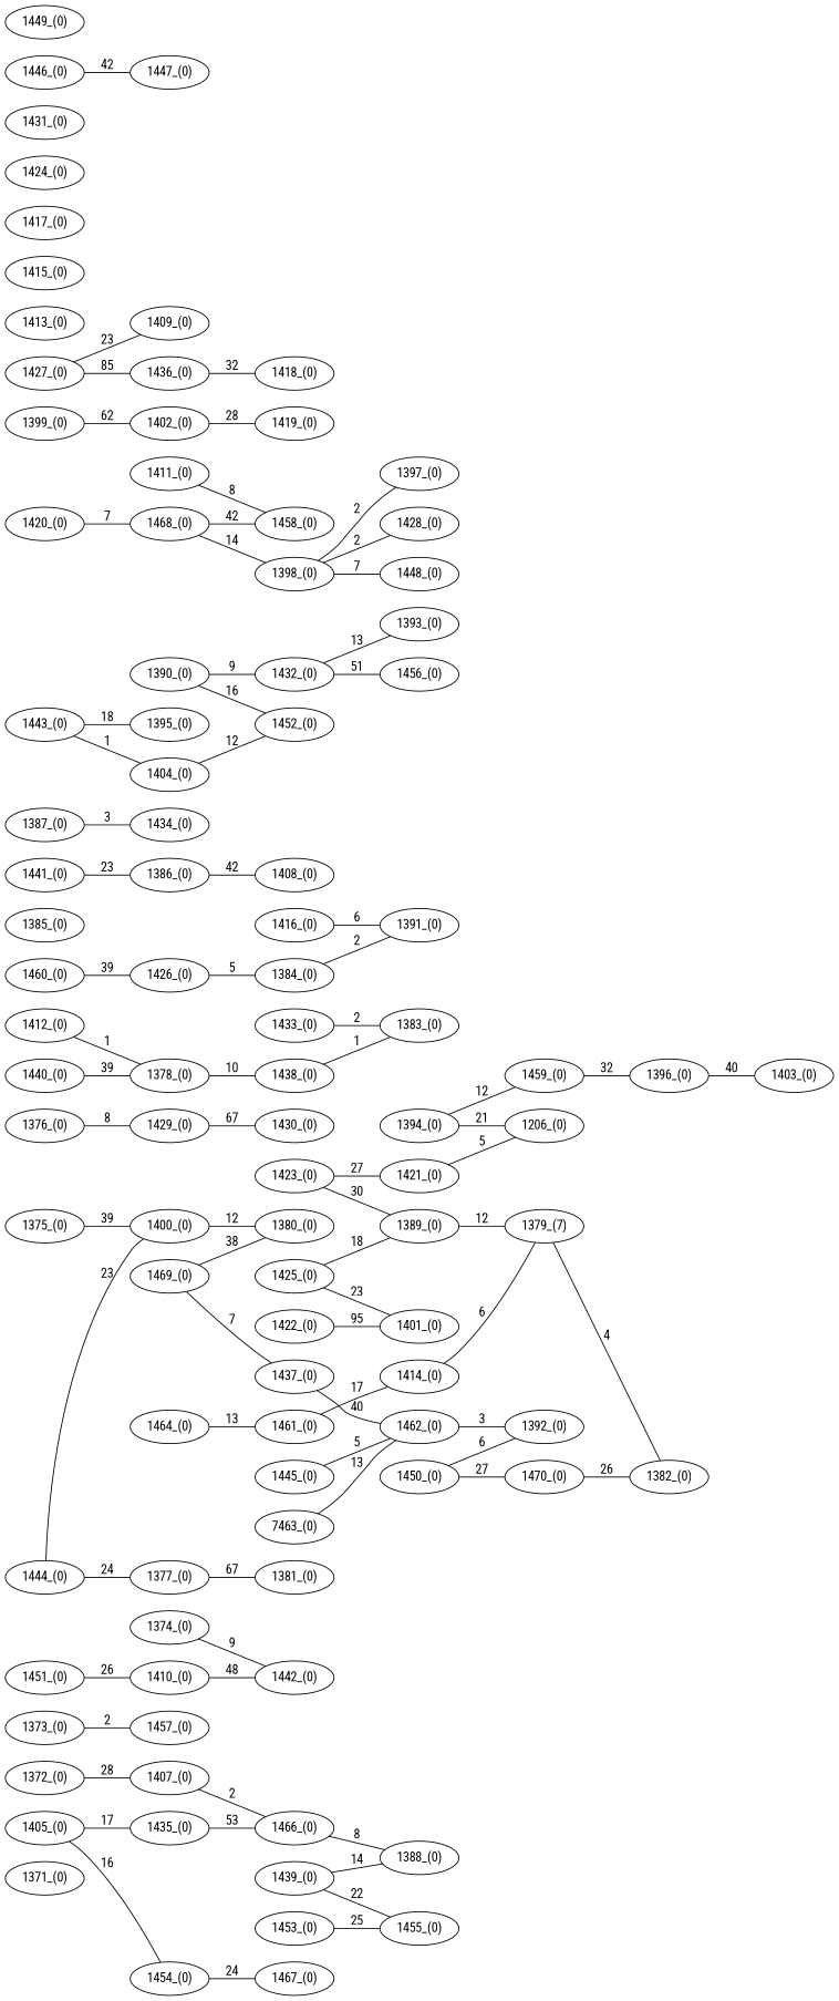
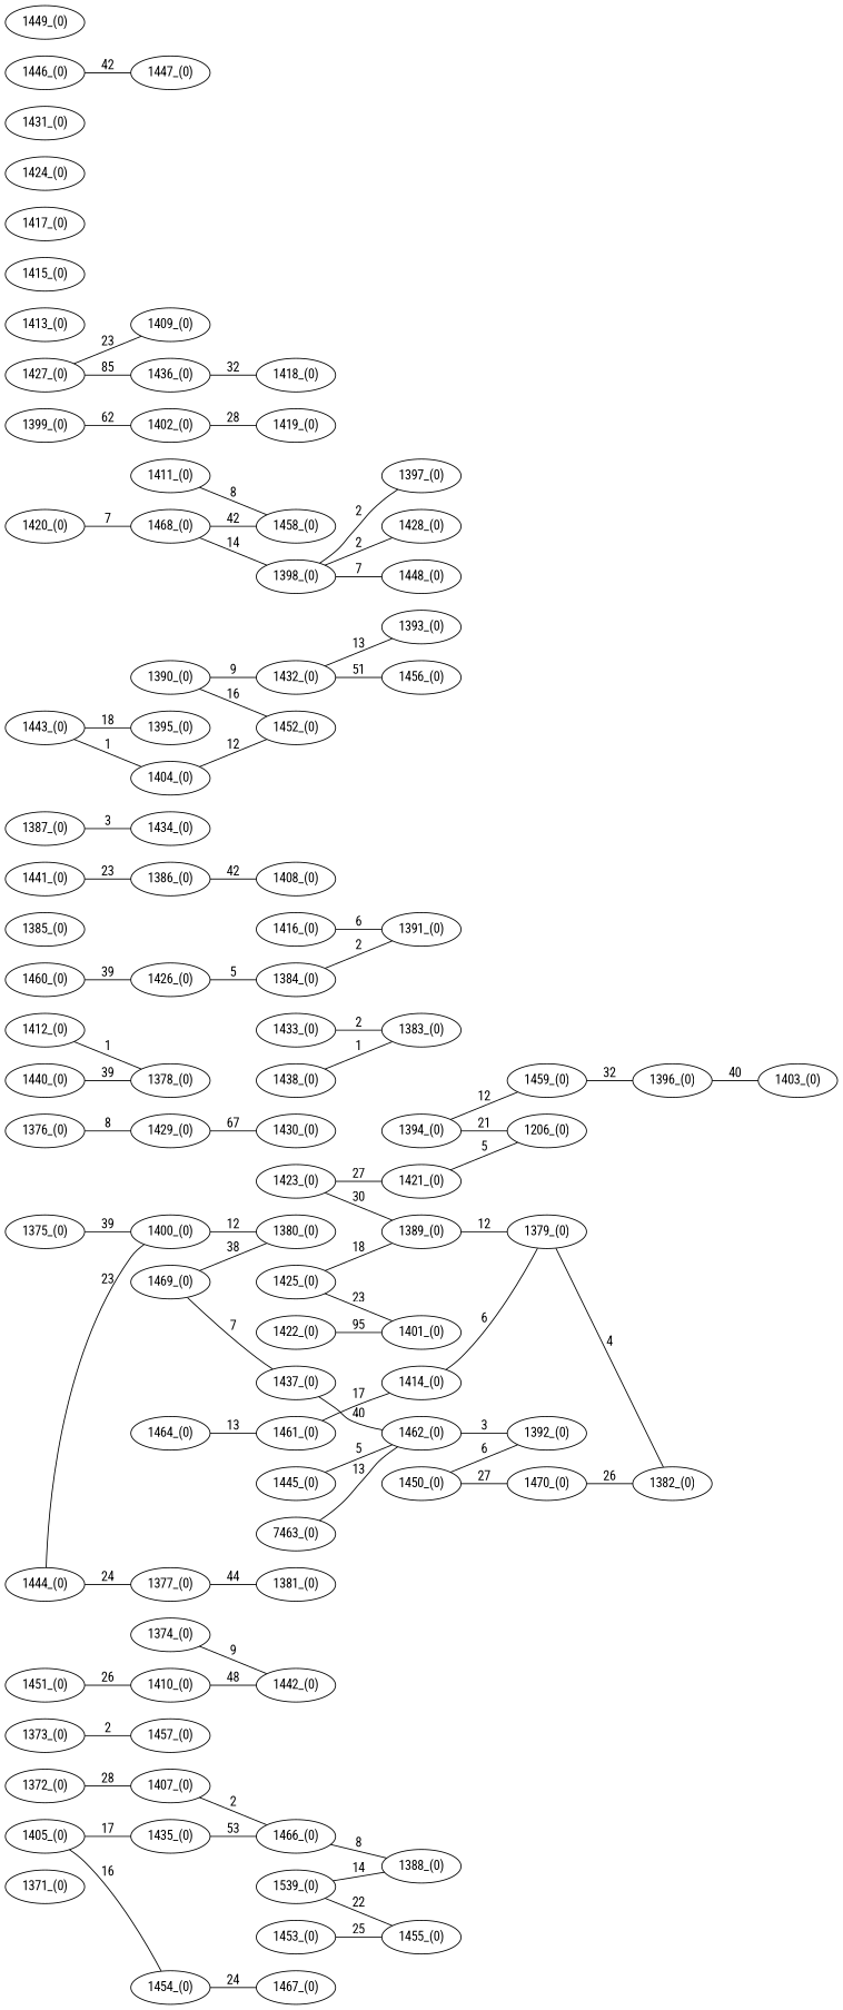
  graph {
    fontname="Roboto Condensed"
    rankdir=LR
    node [fontname="Roboto Condensed" kruskal=51 weight=0]
    edge [fontname="Roboto Condensed" weight=2]
    "1371_(0)" [kruskal=0]
    "1372_(0)" [kruskal=34]
    "1407_(0)" [kruskal=34]
    "1466_(0)" [kruskal=34]
    "1373_(0)" [kruskal=2]
    "1457_(0)" [kruskal=2]
    "1374_(0)" [kruskal=80]
    "1442_(0)" [kruskal=80]
    "1375_(0)"
    "1400_(0)"
    "1469_(0)"
    "1380_(0)"
    "1437_(0)"
    "1376_(0)" [kruskal=5]
    "1429_(0)" [kruskal=5]
    "1430_(0)" [kruskal=5]
    "1377_(0)"
    "1381_(0)"
    "1378_(0)" [kruskal=69]
    "1438_(0)" [kruskal=69]
    "1383_(0)" [kruskal=69]
-   "1379_(0)" [label="1379_(7)"]
+   "1379_(0)"
    "1382_(0)"
    "1384_(0)" [kruskal=89]
    "1391_(0)" [kruskal=89]
    "1385_(0)" [kruskal=14]
    "1386_(0)" [kruskal=70]
    "1408_(0)" [kruskal=70]
    "1387_(0)" [kruskal=16]
    "1434_(0)" [kruskal=16]
    "1388_(0)" [kruskal=34]
    "1389_(0)"
    "1390_(0)" [kruskal=19]
    "1432_(0)" [kruskal=19]
    "1452_(0)" [kruskal=19]
    "1393_(0)" [kruskal=19]
    "1456_(0)" [kruskal=19]
    n38 [label="1206_(0)"]
    "1394_(0)"
    "1459_(0)"
    "1396_(0)"
    "1395_(0)" [kruskal=19]
    "1403_(0)"
    "1397_(0)" [kruskal=49]
    "1398_(0)" [kruskal=49]
    "1428_(0)" [kruskal=49]
    "1448_(0)" [kruskal=49]
    "1399_(0)" [kruskal=28]
    "1402_(0)" [kruskal=28]
    "1419_(0)" [kruskal=28]
    "1404_(0)" [kruskal=19]
    "1405_(0)" [kruskal=34]
    "1435_(0)" [kruskal=34]
    "1454_(0)" [kruskal=34]
    "1467_(0)" [kruskal=34]
    "1409_(0)" [kruskal=56]
    "1410_(0)" [kruskal=80]
    "1411_(0)" [kruskal=49]
    "1458_(0)" [kruskal=49]
    "1412_(0)" [kruskal=69]
    "1413_(0)" [kruskal=42]
    "1414_(0)"
    "1415_(0)" [kruskal=44]
    "1416_(0)" [kruskal=89]
    "1417_(0)" [kruskal=46]
    "1418_(0)" [kruskal=56]
    "1420_(0)" [kruskal=49]
    "1468_(0)" [kruskal=49]
    "1421_(0)"
    "1422_(0)"
    "1401_(0)"
    "1423_(0)"
    "1424_(0)" [kruskal=53]
    "1425_(0)"
    "1426_(0)" [kruskal=89]
    "1427_(0)" [kruskal=56]
    "1436_(0)" [kruskal=56]
    "1431_(0)" [kruskal=60]
    "1433_(0)" [kruskal=69]
    "1462_(0)"
    "1392_(0)"
-   "1439_(0)" [kruskal=34]
+   "1439_(0)" [kruskal=34 label="1539_(0)"]
    "1455_(0)" [kruskal=34]
    "1440_(0)" [kruskal=69]
    "1441_(0)" [kruskal=70]
    "1443_(0)" [kruskal=19]
    "1444_(0)"
    "1445_(0)"
    "1446_(0)" [kruskal=75]
    "1447_(0)" [kruskal=75]
    "1449_(0)" [kruskal=78]
    "1450_(0)"
    "1470_(0)"
    "1451_(0)" [kruskal=80]
    "1453_(0)" [kruskal=34]
    "1460_(0)" [kruskal=89]
    "1461_(0)"
    n98 [label="7463_(0)"]
    "1464_(0)"
    "1372_(0)" -- "1407_(0)" [label=28 weight=28]
    "1407_(0)" -- "1466_(0)" [label=2]
    "1466_(0)" -- "1388_(0)" [label=8 weight=8]
    "1373_(0)" -- "1457_(0)" [label=2]
    "1374_(0)" -- "1442_(0)" [label=9 weight=9]
    "1375_(0)" -- "1400_(0)" [label=39 weight=39]
    "1400_(0)" -- "1380_(0)" [label=12 weight=12]
    "1469_(0)" -- "1380_(0)" [label=38 weight=38]
    "1469_(0)" -- "1437_(0)" [label=7 weight=7]
    "1437_(0)" -- "1462_(0)" [label=40 weight=40]
    "1376_(0)" -- "1429_(0)" [label=8 weight=8]
    "1429_(0)" -- "1430_(0)" [label=67 weight=67]
-   "1377_(0)" -- "1381_(0)" [label=67 weight=44]
-   "1378_(0)" -- "1438_(0)" [label=10 weight=10]
+   "1377_(0)" -- "1381_(0)" [label=44 weight=44]
    "1438_(0)" -- "1383_(0)" [label=1 weight=1]
    "1379_(0)" -- "1382_(0)" [label=4 weight=4]
    "1384_(0)" -- "1391_(0)" [label=2]
    "1386_(0)" -- "1408_(0)" [label=42 weight=42]
    "1387_(0)" -- "1434_(0)" [label=3 weight=3]
    "1389_(0)" -- "1379_(0)" [label=12 weight=12]
    "1390_(0)" -- "1432_(0)" [label=9 weight=9]
    "1390_(0)" -- "1452_(0)" [label=16 weight=16]
    "1432_(0)" -- "1393_(0)" [label=13 weight=13]
    "1432_(0)" -- "1456_(0)" [label=51 weight=51]
    "1394_(0)" -- n38 [label=21 weight=21]
    "1394_(0)" -- "1459_(0)" [label=12 weight=12]
    "1459_(0)" -- "1396_(0)" [label=32 weight=32]
    "1396_(0)" -- "1403_(0)" [label=40 weight=40]
    "1398_(0)" -- "1397_(0)" [label=2]
    "1398_(0)" -- "1428_(0)" [label=2]
    "1398_(0)" -- "1448_(0)" [label=7 weight=7]
    "1399_(0)" -- "1402_(0)" [label=62 weight=62]
    "1402_(0)" -- "1419_(0)" [label=28 weight=28]
    "1404_(0)" -- "1452_(0)" [label=12 weight=12]
    "1405_(0)" -- "1435_(0)" [label=17 weight=17]
    "1405_(0)" -- "1454_(0)" [label=16 weight=16]
    "1435_(0)" -- "1466_(0)" [label=53 weight=53]
    "1454_(0)" -- "1467_(0)" [label=24 weight=24]
    "1410_(0)" -- "1442_(0)" [label=48 weight=48]
    "1411_(0)" -- "1458_(0)" [label=8 weight=8]
    "1412_(0)" -- "1378_(0)" [label=1 weight=1]
    "1414_(0)" -- "1379_(0)" [label=6 weight=6]
    "1416_(0)" -- "1391_(0)" [label=6 weight=6]
    "1420_(0)" -- "1468_(0)" [label=7 weight=7]
    "1468_(0)" -- "1398_(0)" [label=14 weight=14]
    "1468_(0)" -- "1458_(0)" [label=42 weight=42]
    "1421_(0)" -- n38 [label=5 weight=5]
    "1422_(0)" -- "1401_(0)" [label=95 weight=95]
    "1423_(0)" -- "1389_(0)" [label=30 weight=30]
    "1423_(0)" -- "1421_(0)" [label=27 weight=27]
    "1425_(0)" -- "1389_(0)" [label=18 weight=18]
    "1425_(0)" -- "1401_(0)" [label=23 weight=23]
    "1426_(0)" -- "1384_(0)" [label=5 weight=5]
    "1427_(0)" -- "1409_(0)" [label=23 weight=23]
    "1427_(0)" -- "1436_(0)" [label=85 weight=85]
    "1436_(0)" -- "1418_(0)" [label=32 weight=32]
    "1433_(0)" -- "1383_(0)" [label=2]
    "1462_(0)" -- "1392_(0)" [label=3 weight=3]
    "1439_(0)" -- "1388_(0)" [label=14 weight=14]
    "1439_(0)" -- "1455_(0)" [label=22 weight=22]
    "1440_(0)" -- "1378_(0)" [label=39 weight=9]
    "1441_(0)" -- "1386_(0)" [label=23 weight=23]
    "1443_(0)" -- "1395_(0)" [label=18 weight=18]
    "1443_(0)" -- "1404_(0)" [label=1 weight=1]
    "1444_(0)" -- "1400_(0)" [label=23 weight=23]
    "1444_(0)" -- "1377_(0)" [label=24 weight=24]
    "1445_(0)" -- "1462_(0)" [label=5 weight=5]
    "1446_(0)" -- "1447_(0)" [label=42 weight=42]
    "1450_(0)" -- "1392_(0)" [label=6 weight=6]
    "1450_(0)" -- "1470_(0)" [label=27 weight=27]
    "1470_(0)" -- "1382_(0)" [label=26 weight=26]
    "1451_(0)" -- "1410_(0)" [label=26 weight=24]
    "1453_(0)" -- "1455_(0)" [label=25 weight=25]
    "1460_(0)" -- "1426_(0)" [label=39 weight=39]
    "1461_(0)" -- "1414_(0)" [label=17 weight=16]
    n98 -- "1462_(0)" [label=13 weight=13]
    "1464_(0)" -- "1461_(0)" [label=13 weight=13]
  }
